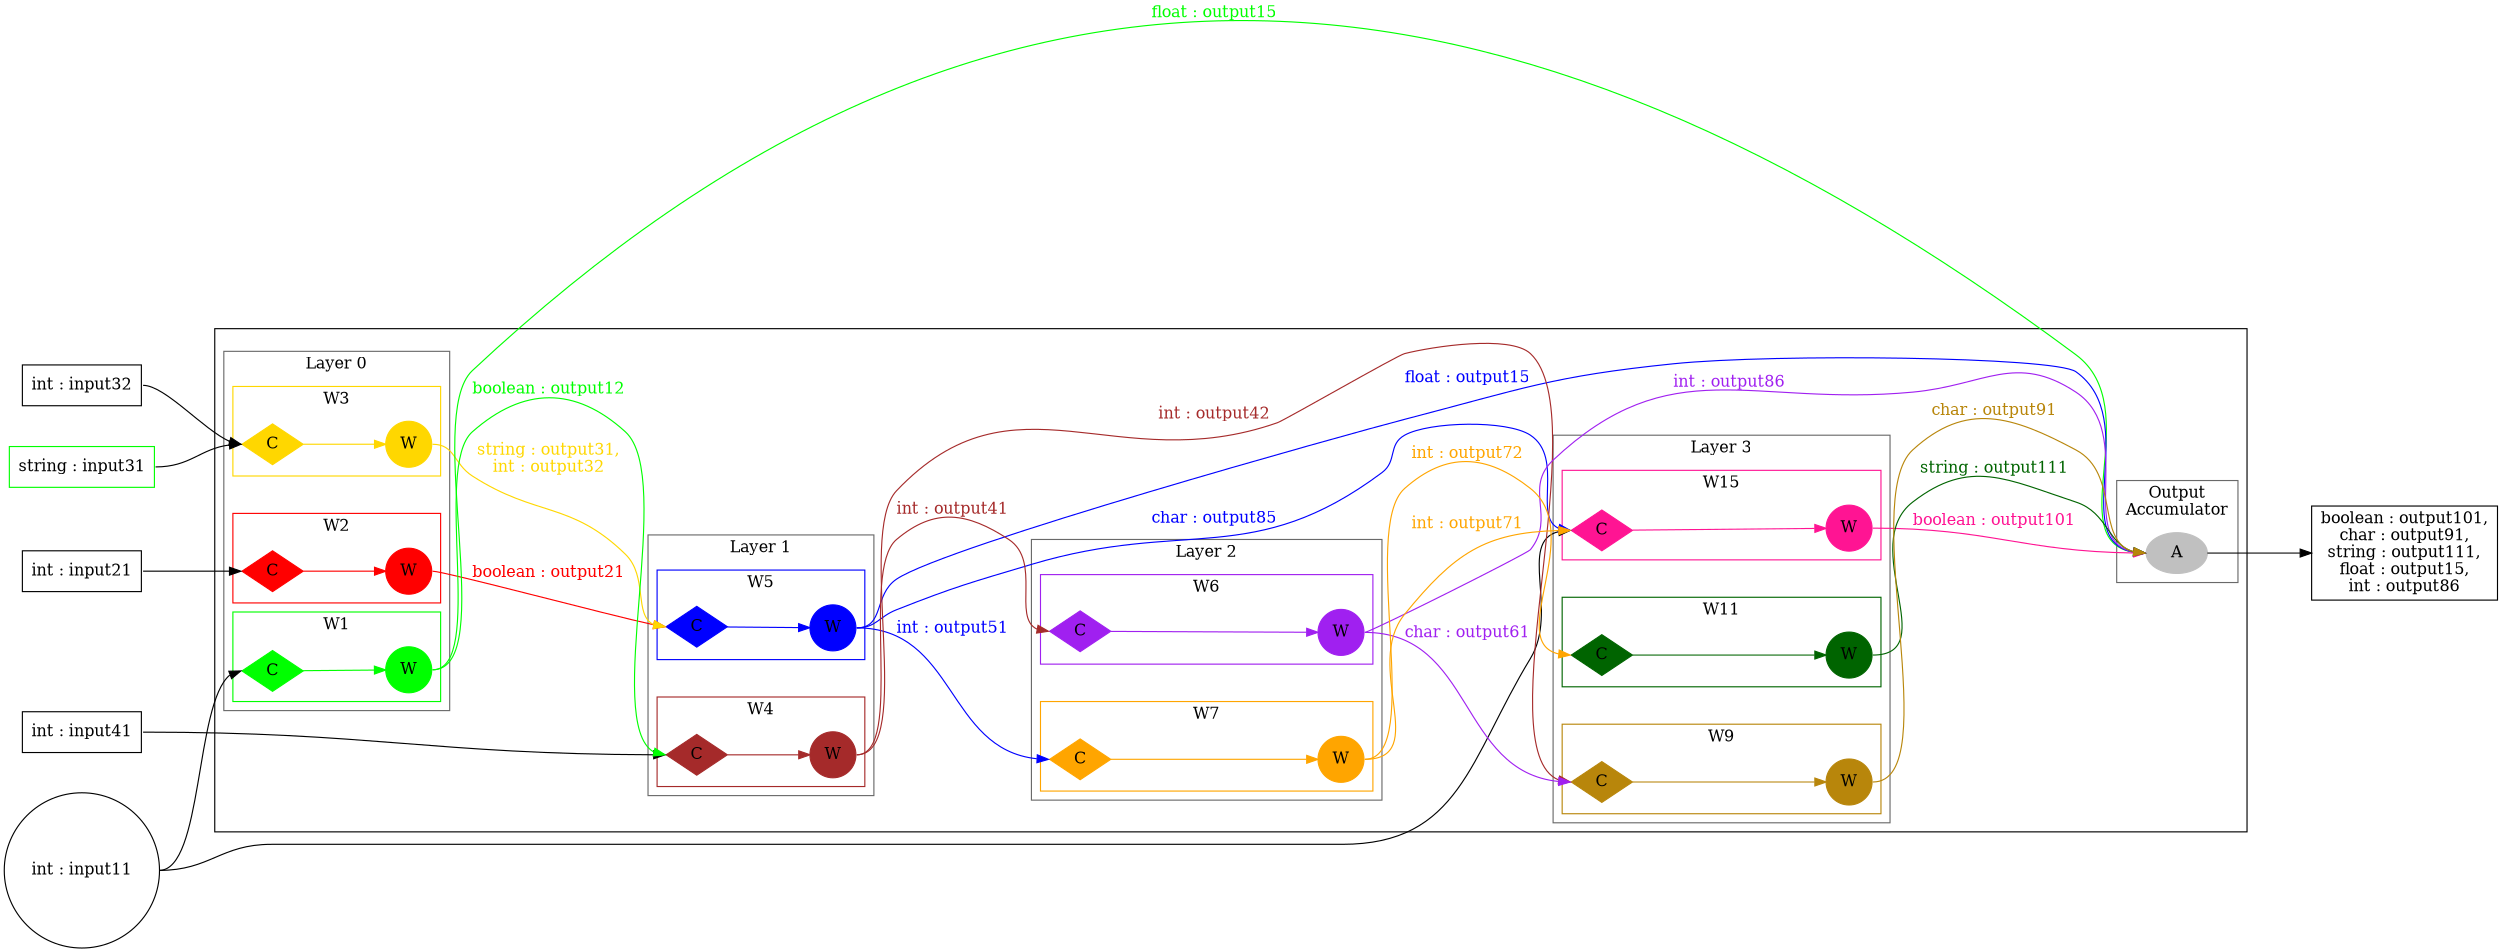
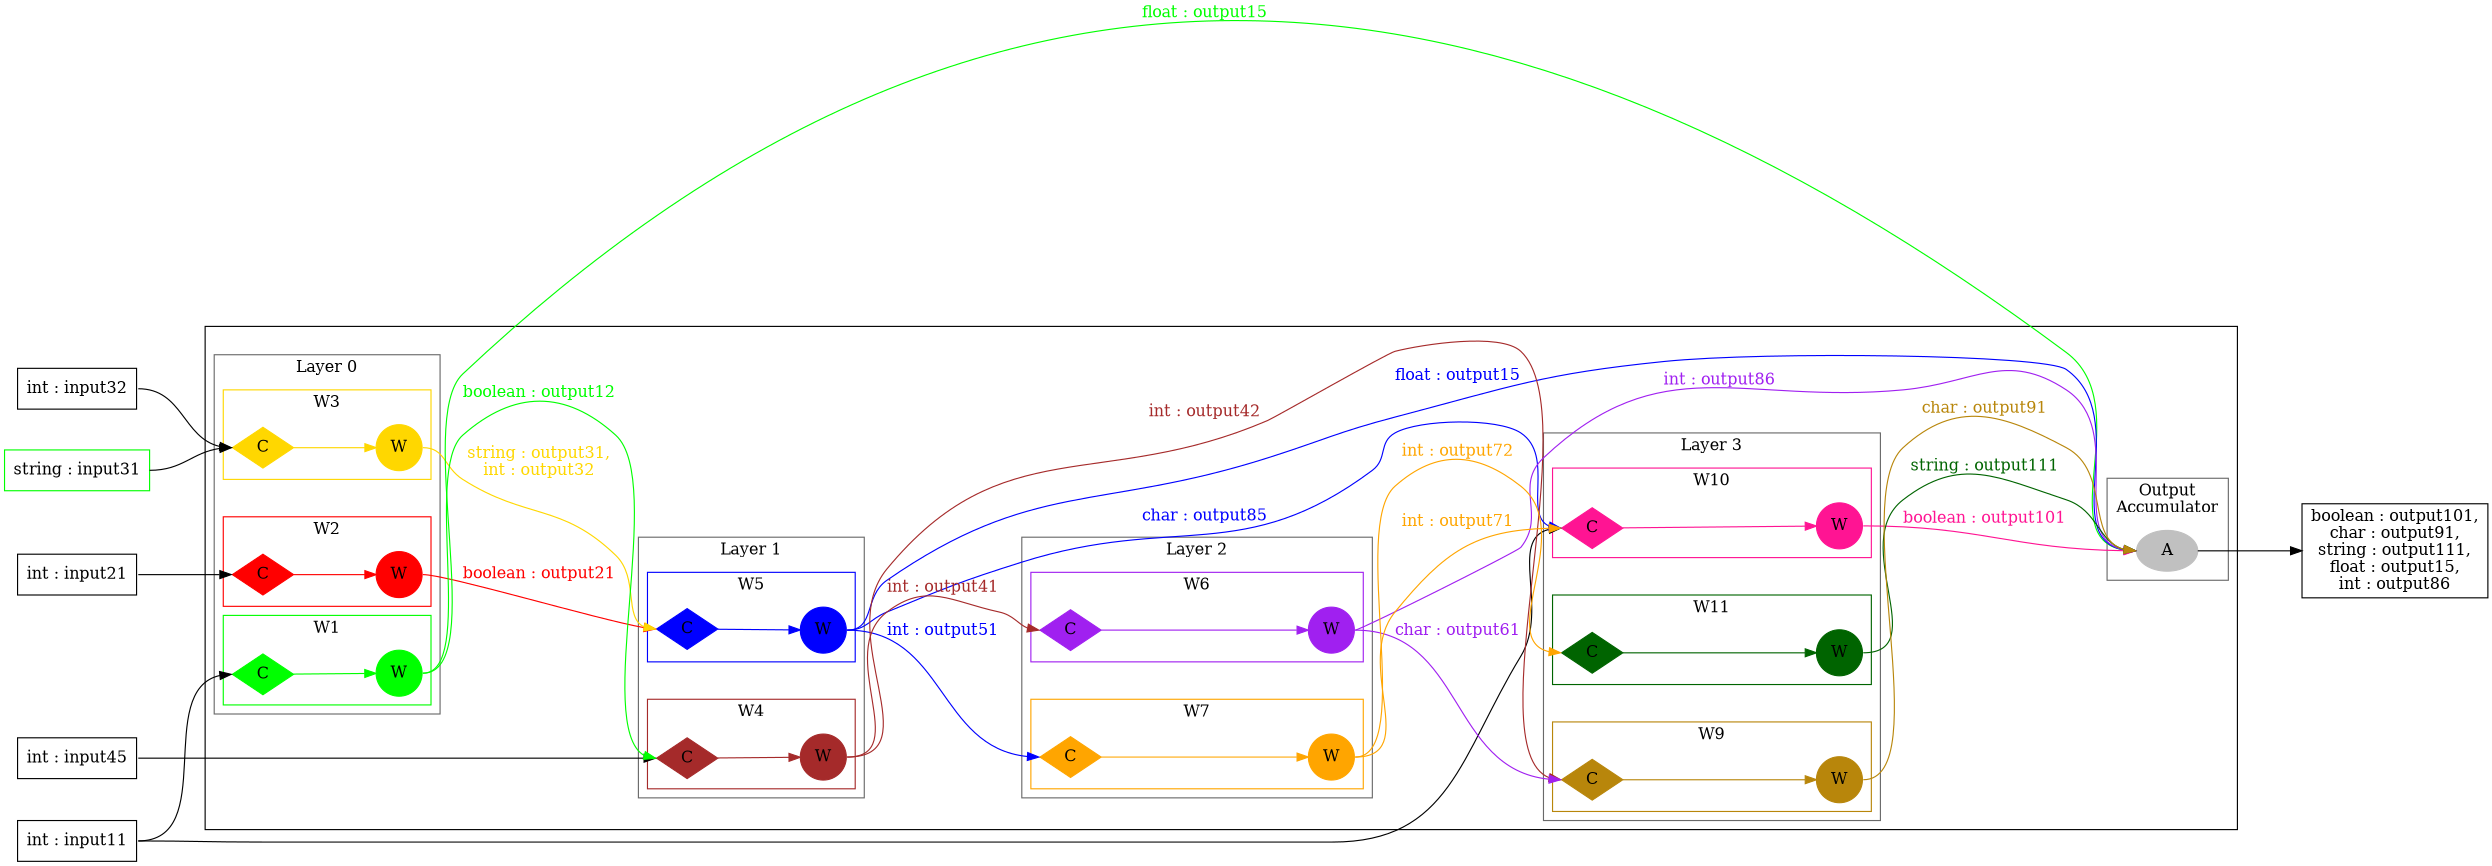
  digraph {
    compound=true
    nodesep=0.5
    rankdir=LR
    ranksep=1
    node [shape=diamond style=filled]
    edge [constraint=false]
    n1 [color=green label="string : input31" shape=rectangle style=""]
-   n2 [label="int : input41" shape=rectangle style=""]
-   n3 [label="int : input11" shape=circle style=""]
+   n2 [label="int : input45" shape=rectangle style=""]
+   n3 [label="int : input11" shape=rectangle style=""]
    n4 [label="int : input21" shape=rectangle style=""]
    n5 [label="int : input32" shape=rectangle style=""]
    n6 [color=red fillcolor=red label=C]
    n7 [color=red fillcolor=red label=W shape=circle]
    n8 [color=gold fillcolor=gold label=C]
    n9 [color=gold fillcolor=gold label=W shape=circle]
    n10 [color=green fillcolor=green label=C]
    n11 [color=green fillcolor=green label=W shape=circle]
    n12 [color=blue fillcolor=blue label=C]
    n13 [color=blue fillcolor=blue label=W shape=circle]
    n14 [color=brown fillcolor=brown label=C]
    n15 [color=brown fillcolor=brown label=W shape=circle]
    n16 [color=purple fillcolor=purple label=C]
    n17 [color=purple fillcolor=purple label=W shape=circle]
    n18 [color=orange fillcolor=orange label=C]
    n19 [color=orange fillcolor=orange label=W shape=circle]
    n20 [color=deeppink fillcolor=deeppink label=C]
    n21 [color=deeppink fillcolor=deeppink label=W shape=circle]
    n22 [color=darkgreen fillcolor=darkgreen label=C]
    n23 [color=darkgreen fillcolor=darkgreen label=W shape=circle]
    n24 [color=darkgoldenrod fillcolor=darkgoldenrod label=C]
    n25 [color=darkgoldenrod fillcolor=darkgoldenrod label=W shape=circle]
    n26 [color=gray fillcolor=gray label=A shape=""]
    n27 [label="boolean : output101,\nchar : output91,\nstring : output111,\nfloat : output15,\nint : output86" shape=rectangle style=""]
    subgraph sub_1 {
      rank=same
      n1
      n2
      n3
      n4
      n5
    }
    subgraph cluster_2 {
      subgraph cluster_3 {
        color=dimgray
        label="Layer 0"
        subgraph cluster_4 {
          color=red
          label=W2
          n6
          n7
        }
        subgraph cluster_5 {
          color=gold
          label=W3
          n8
          n9
        }
        subgraph cluster_6 {
          color=green
          label=W1
          n10
          n11
        }
      }
      subgraph cluster_7 {
        color=dimgray
        label="Layer 1"
        subgraph cluster_8 {
          color=blue
          label=W5
          n12
          n13
        }
        subgraph cluster_9 {
          color=brown
          label=W4
          n14
          n15
        }
      }
      subgraph cluster_10 {
        color=dimgray
        label="Layer 2"
        subgraph cluster_11 {
          color=purple
          label=W6
          n16
          n17
        }
        subgraph cluster_12 {
          color=orange
          label=W7
          n18
          n19
        }
      }
      subgraph cluster_13 {
        color=dimgray
        label="Layer 3"
        subgraph cluster_14 {
          color=deeppink
-         label=W15
+         label=W10
          n20
          n21
        }
        subgraph cluster_15 {
          color=darkgreen
          label=W11
          n22
          n23
        }
        subgraph cluster_16 {
          color=darkgoldenrod
          label=W9
          n24
          n25
        }
      }
      subgraph cluster_17 {
        color=dimgray
        label="Output\nAccumulator"
        n26
      }
    }
    n1 -> n8 [constraint=true headport=w tailport=e]
    n2 -> n14 [constraint=true headport=w tailport=e]
    n3 -> n10 [constraint=true headport=w tailport=e]
    n3 -> n20 [constraint=true headport=w tailport=e]
    n4 -> n6 [constraint=true headport=w tailport=e]
    n5 -> n8 [constraint=true headport=w tailport=e]
    n6 -> n7 [color=red constraint=true]
    n7 -> n12 [constraint=true style=invis]
    n7 -> n12 [color=red fontcolor=red headport=w label="boolean : output21" tailport=e]
    n8 -> n6 [style=invis]
    n8 -> n9 [color=gold constraint=true]
    n9 -> n7 [style=invis]
    n9 -> n12 [color=gold fontcolor=gold headport=w label="string : output31,\nint : output32" tailport=e]
    n10 -> n8 [style=invis]
    n10 -> n11 [color=green constraint=true]
    n11 -> n9 [style=invis]
    n11 -> n14 [color=green fontcolor=green headport=w label="boolean : output12" tailport=e]
    n11 -> n26 [color=green fontcolor=green headport=w label="float : output15" tailport=e]
    n12 -> n13 [color=blue constraint=true]
    n13 -> n16 [constraint=true style=invis]
    n13 -> n18 [color=blue fontcolor=blue headport=w label="int : output51" tailport=e]
    n13 -> n20 [color=blue fontcolor=blue headport=w label="char : output85" tailport=e]
    n13 -> n26 [color=blue fontcolor=blue headport=w label="float : output15" tailport=e]
    n14 -> n12 [style=invis]
    n14 -> n15 [color=brown constraint=true]
    n15 -> n13 [style=invis]
    n15 -> n16 [color=brown fontcolor=brown headport=w label="int : output41" tailport=e]
    n15 -> n24 [color=brown fontcolor=brown headport=w label="int : output42" tailport=e]
    n16 -> n17 [color=purple constraint=true]
    n17 -> n20 [constraint=true style=invis]
    n17 -> n24 [color=purple fontcolor=purple headport=w label="char : output61" tailport=e]
    n17 -> n26 [color=purple fontcolor=purple headport=w label="int : output86" tailport=e]
    n18 -> n16 [style=invis]
    n18 -> n19 [color=orange constraint=true]
    n19 -> n17 [style=invis]
    n19 -> n20 [color=orange fontcolor=orange headport=w label="int : output71" tailport=e]
    n19 -> n22 [color=orange fontcolor=orange headport=w label="int : output72" tailport=e]
    n20 -> n21 [color=deeppink constraint=true]
    n21 -> n26 [constraint=true style=invis]
    n21 -> n26 [color=deeppink fontcolor=deeppink headport=w label="boolean : output101" tailport=e]
    n22 -> n20 [style=invis]
    n22 -> n23 [color=darkgreen constraint=true]
    n23 -> n21 [style=invis]
    n23 -> n26 [color=darkgreen fontcolor=darkgreen headport=w label="string : output111" tailport=e]
    n24 -> n22 [style=invis]
    n24 -> n25 [color=darkgoldenrod constraint=true]
    n25 -> n23 [style=invis]
    n25 -> n26 [color=darkgoldenrod fontcolor=darkgoldenrod headport=w label="char : output91" tailport=e]
    n26 -> n27 [constraint=true]
  }
